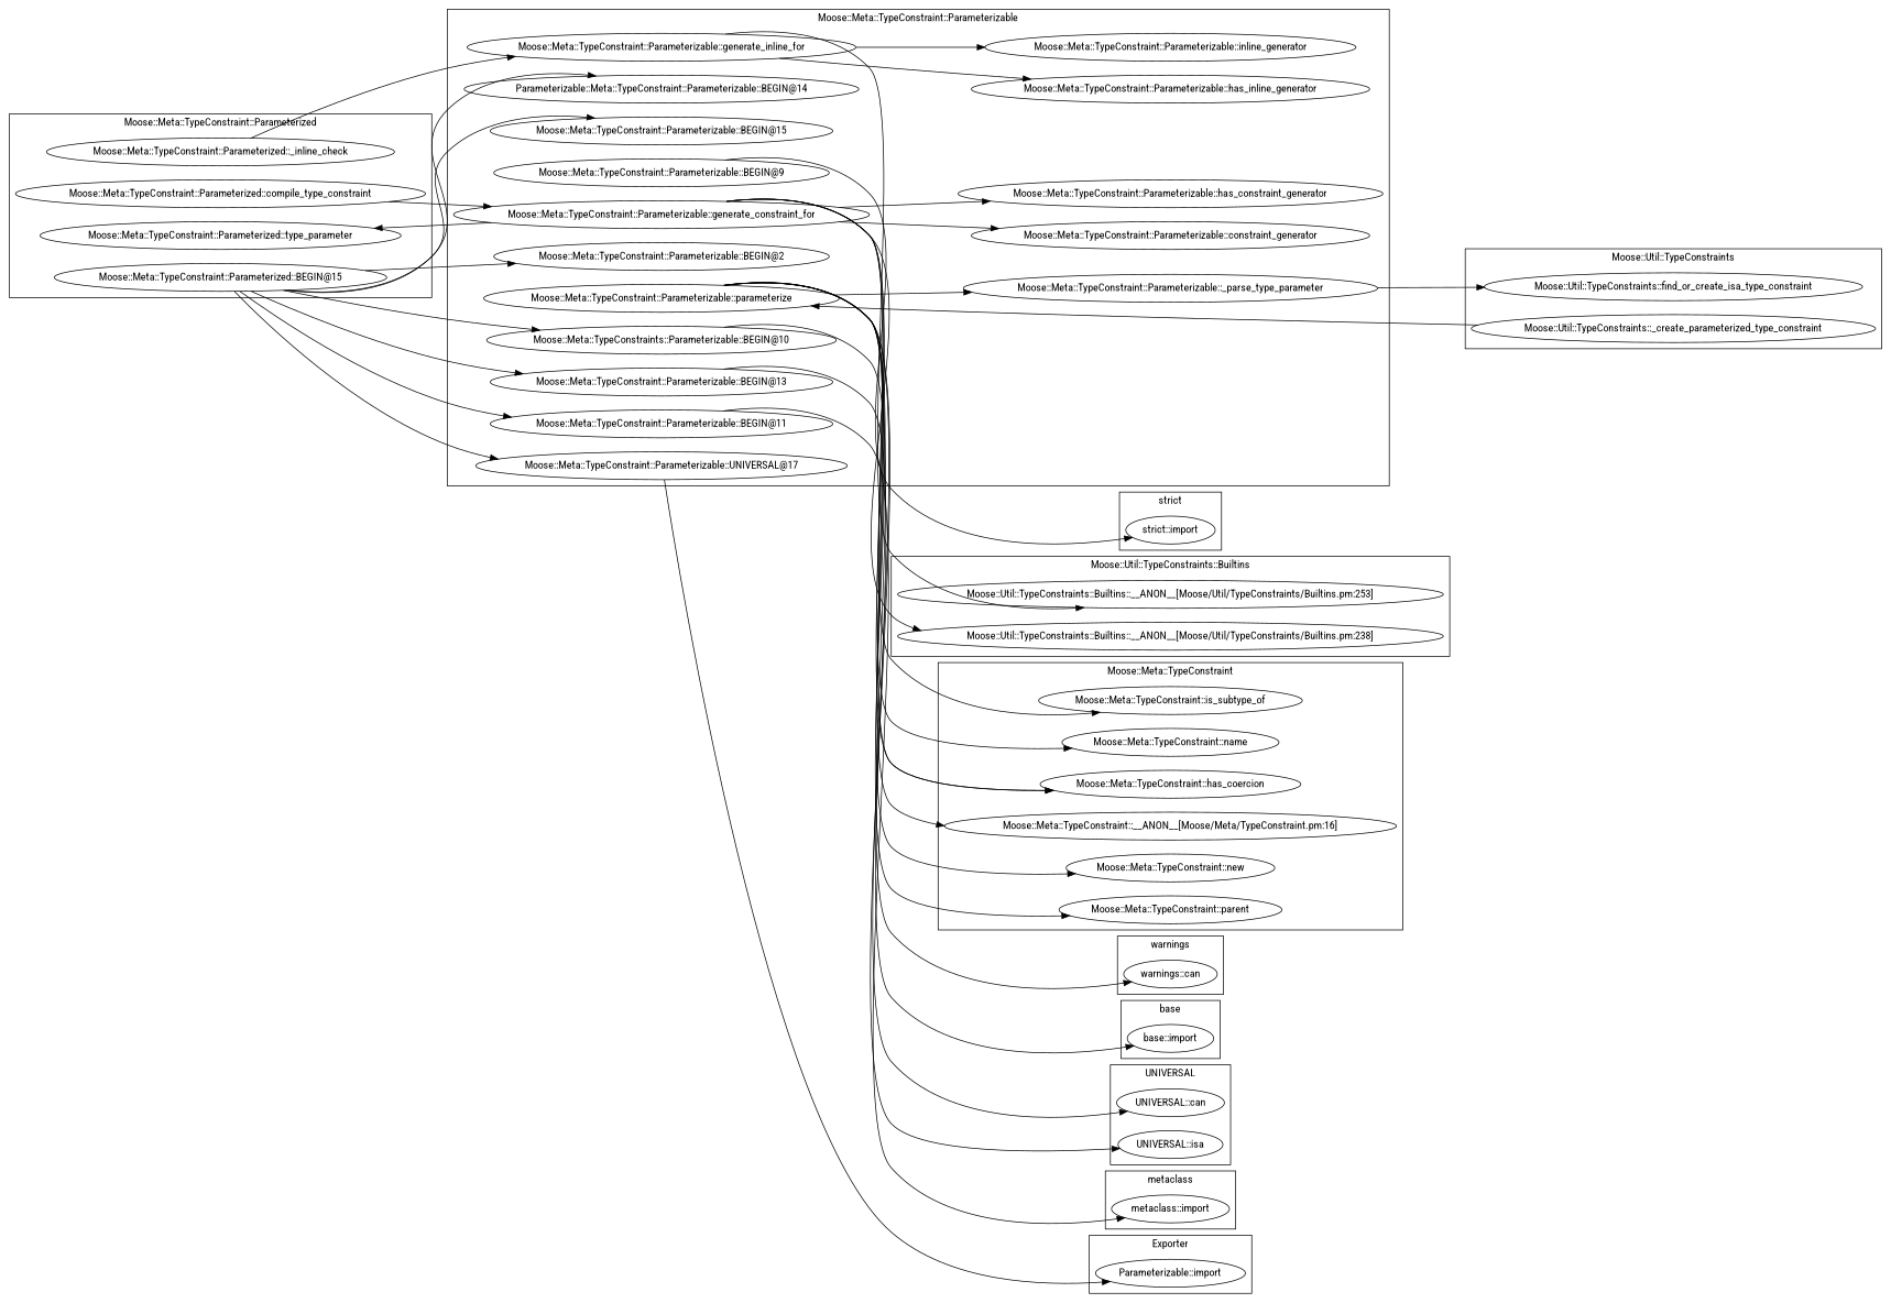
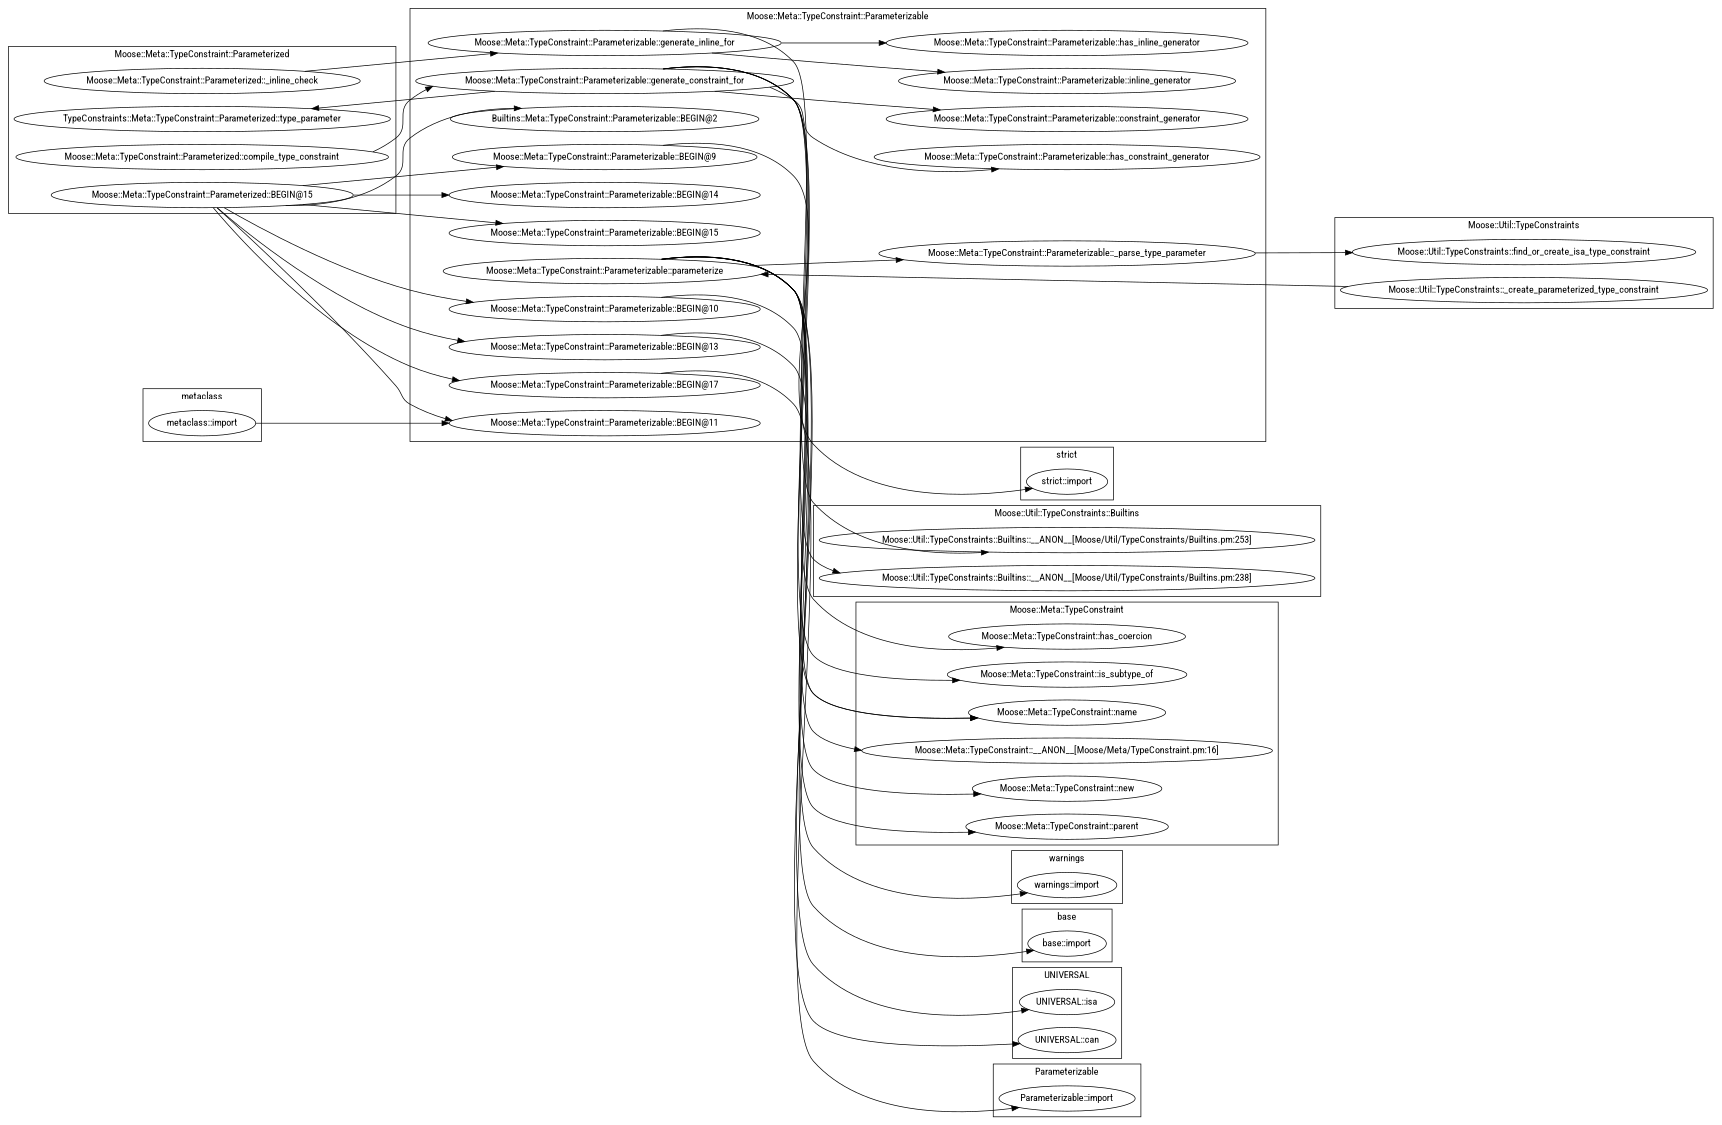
  digraph {
    fontname="Roboto Condensed"
    rankdir=LR
    node [fontname="Roboto Condensed"]
    edge [fontname="Roboto Condensed"]
    "Moose::Util::TypeConstraints::_create_parameterized_type_constraint"
    "Moose::Util::TypeConstraints::find_or_create_isa_type_constraint"
-   "warnings::import" [label="warnings::can"]
+   "warnings::import"
    "Moose::Util::TypeConstraints::Builtins::__ANON__[Moose/Util/TypeConstraints/Builtins.pm:238]"
    "Moose::Util::TypeConstraints::Builtins::__ANON__[Moose/Util/TypeConstraints/Builtins.pm:253]"
    "Moose::Meta::TypeConstraint::Parameterized::compile_type_constraint"
    "Moose::Meta::TypeConstraint::Parameterized::BEGIN@15"
    "Moose::Meta::TypeConstraint::Parameterized::_inline_check"
-   "Moose::Meta::TypeConstraint::Parameterized::type_parameter"
+   "Moose::Meta::TypeConstraint::Parameterized::type_parameter" [label="TypeConstraints::Meta::TypeConstraint::Parameterized::type_parameter"]
    "metaclass::import"
    "UNIVERSAL::isa"
    "UNIVERSAL::can"
    "Moose::Meta::TypeConstraint::Parameterizable::BEGIN@15"
-   "Moose::Meta::TypeConstraint::Parameterizable::BEGIN@2"
+   "Moose::Meta::TypeConstraint::Parameterizable::BEGIN@2" [label="Builtins::Meta::TypeConstraint::Parameterizable::BEGIN@2"]
    "Moose::Meta::TypeConstraint::Parameterizable::BEGIN@9"
    "Moose::Meta::TypeConstraint::Parameterizable::_parse_type_parameter"
    "Moose::Meta::TypeConstraint::Parameterizable::generate_constraint_for"
-   "Moose::Meta::TypeConstraint::Parameterizable::BEGIN@10" [label="Moose::Meta::TypeConstraints::Parameterizable::BEGIN@10"]
+   "Moose::Meta::TypeConstraint::Parameterizable::BEGIN@10"
    "Moose::Meta::TypeConstraint::Parameterizable::has_constraint_generator"
    "Moose::Meta::TypeConstraint::Parameterizable::BEGIN@13"
    "Moose::Meta::TypeConstraint::Parameterizable::has_inline_generator"
    "Moose::Meta::TypeConstraint::Parameterizable::inline_generator"
    "Moose::Meta::TypeConstraint::Parameterizable::constraint_generator"
    "Moose::Meta::TypeConstraint::Parameterizable::parameterize"
    "Moose::Meta::TypeConstraint::Parameterizable::generate_inline_for"
    "Moose::Meta::TypeConstraint::Parameterizable::BEGIN@11"
-   "Moose::Meta::TypeConstraint::Parameterizable::BEGIN@14" [label="Parameterizable::Meta::TypeConstraint::Parameterizable::BEGIN@14"]
-   "Moose::Meta::TypeConstraint::Parameterizable::BEGIN@17" [label="Moose::Meta::TypeConstraint::Parameterizable::UNIVERSAL@17"]
+   "Moose::Meta::TypeConstraint::Parameterizable::BEGIN@14"
+   "Moose::Meta::TypeConstraint::Parameterizable::BEGIN@17"
    "base::import"
    "strict::import"
    n31 [label="Parameterizable::import"]
    "Moose::Meta::TypeConstraint::__ANON__[Moose/Meta/TypeConstraint.pm:16]"
    "Moose::Meta::TypeConstraint::name"
    "Moose::Meta::TypeConstraint::has_coercion"
    "Moose::Meta::TypeConstraint::is_subtype_of"
    "Moose::Meta::TypeConstraint::parent"
    "Moose::Meta::TypeConstraint::new"
    subgraph cluster_1 {
      label="Moose::Util::TypeConstraints"
      "Moose::Util::TypeConstraints::_create_parameterized_type_constraint"
      "Moose::Util::TypeConstraints::find_or_create_isa_type_constraint"
    }
    subgraph cluster_2 {
      label=warnings
      "warnings::import"
    }
    subgraph cluster_3 {
      label="Moose::Util::TypeConstraints::Builtins"
      "Moose::Util::TypeConstraints::Builtins::__ANON__[Moose/Util/TypeConstraints/Builtins.pm:238]"
      "Moose::Util::TypeConstraints::Builtins::__ANON__[Moose/Util/TypeConstraints/Builtins.pm:253]"
    }
    subgraph cluster_4 {
      label="Moose::Meta::TypeConstraint::Parameterized"
      "Moose::Meta::TypeConstraint::Parameterized::compile_type_constraint"
      "Moose::Meta::TypeConstraint::Parameterized::BEGIN@15"
      "Moose::Meta::TypeConstraint::Parameterized::_inline_check"
      "Moose::Meta::TypeConstraint::Parameterized::type_parameter"
    }
    subgraph cluster_5 {
      label=metaclass
      "metaclass::import"
    }
    subgraph cluster_6 {
      label=UNIVERSAL
      "UNIVERSAL::isa"
      "UNIVERSAL::can"
    }
    subgraph cluster_7 {
      label="Moose::Meta::TypeConstraint::Parameterizable"
      "Moose::Meta::TypeConstraint::Parameterizable::BEGIN@15"
      "Moose::Meta::TypeConstraint::Parameterizable::BEGIN@2"
      "Moose::Meta::TypeConstraint::Parameterizable::BEGIN@9"
      "Moose::Meta::TypeConstraint::Parameterizable::_parse_type_parameter"
      "Moose::Meta::TypeConstraint::Parameterizable::generate_constraint_for"
      "Moose::Meta::TypeConstraint::Parameterizable::BEGIN@10"
      "Moose::Meta::TypeConstraint::Parameterizable::has_constraint_generator"
      "Moose::Meta::TypeConstraint::Parameterizable::BEGIN@13"
      "Moose::Meta::TypeConstraint::Parameterizable::has_inline_generator"
      "Moose::Meta::TypeConstraint::Parameterizable::inline_generator"
      "Moose::Meta::TypeConstraint::Parameterizable::constraint_generator"
      "Moose::Meta::TypeConstraint::Parameterizable::parameterize"
      "Moose::Meta::TypeConstraint::Parameterizable::generate_inline_for"
      "Moose::Meta::TypeConstraint::Parameterizable::BEGIN@11"
      "Moose::Meta::TypeConstraint::Parameterizable::BEGIN@14"
      "Moose::Meta::TypeConstraint::Parameterizable::BEGIN@17"
    }
    subgraph cluster_8 {
      label=base
      "base::import"
    }
    subgraph cluster_9 {
      label="strict"
      "strict::import"
    }
    subgraph cluster_10 {
-     label=Exporter
+     label=Parameterizable
      n31
    }
    subgraph cluster_11 {
      label="Moose::Meta::TypeConstraint"
      "Moose::Meta::TypeConstraint::__ANON__[Moose/Meta/TypeConstraint.pm:16]"
      "Moose::Meta::TypeConstraint::name"
      "Moose::Meta::TypeConstraint::has_coercion"
      "Moose::Meta::TypeConstraint::is_subtype_of"
      "Moose::Meta::TypeConstraint::parent"
      "Moose::Meta::TypeConstraint::new"
    }
    "Moose::Util::TypeConstraints::_create_parameterized_type_constraint" -> "Moose::Meta::TypeConstraint::Parameterizable::parameterize"
    "Moose::Meta::TypeConstraint::Parameterized::compile_type_constraint" -> "Moose::Meta::TypeConstraint::Parameterizable::generate_constraint_for"
    "Moose::Meta::TypeConstraint::Parameterized::BEGIN@15" -> "Moose::Meta::TypeConstraint::Parameterizable::BEGIN@15"
    "Moose::Meta::TypeConstraint::Parameterized::BEGIN@15" -> "Moose::Meta::TypeConstraint::Parameterizable::BEGIN@2"
+   "Moose::Meta::TypeConstraint::Parameterized::BEGIN@15" -> "Moose::Meta::TypeConstraint::Parameterizable::BEGIN@9"
    "Moose::Meta::TypeConstraint::Parameterized::BEGIN@15" -> "Moose::Meta::TypeConstraint::Parameterizable::BEGIN@10"
    "Moose::Meta::TypeConstraint::Parameterized::BEGIN@15" -> "Moose::Meta::TypeConstraint::Parameterizable::BEGIN@13"
    "Moose::Meta::TypeConstraint::Parameterized::BEGIN@15" -> "Moose::Meta::TypeConstraint::Parameterizable::BEGIN@11"
    "Moose::Meta::TypeConstraint::Parameterized::BEGIN@15" -> "Moose::Meta::TypeConstraint::Parameterizable::BEGIN@14"
    "Moose::Meta::TypeConstraint::Parameterized::BEGIN@15" -> "Moose::Meta::TypeConstraint::Parameterizable::BEGIN@17"
    "Moose::Meta::TypeConstraint::Parameterized::_inline_check" -> "Moose::Meta::TypeConstraint::Parameterizable::generate_inline_for"
    "Moose::Meta::TypeConstraint::Parameterizable::BEGIN@9" -> "strict::import"
    "Moose::Meta::TypeConstraint::Parameterizable::_parse_type_parameter" -> "Moose::Util::TypeConstraints::find_or_create_isa_type_constraint"
    "Moose::Meta::TypeConstraint::Parameterizable::generate_constraint_for" -> "Moose::Util::TypeConstraints::Builtins::__ANON__[Moose/Util/TypeConstraints/Builtins.pm:238]"
    "Moose::Meta::TypeConstraint::Parameterizable::generate_constraint_for" -> "Moose::Meta::TypeConstraint::Parameterized::type_parameter"
    "Moose::Meta::TypeConstraint::Parameterizable::generate_constraint_for" -> "Moose::Meta::TypeConstraint::Parameterizable::has_constraint_generator"
    "Moose::Meta::TypeConstraint::Parameterizable::generate_constraint_for" -> "Moose::Meta::TypeConstraint::Parameterizable::constraint_generator"
    "Moose::Meta::TypeConstraint::Parameterizable::generate_constraint_for" -> "Moose::Meta::TypeConstraint::name"
    "Moose::Meta::TypeConstraint::Parameterizable::generate_constraint_for" -> "Moose::Meta::TypeConstraint::has_coercion"
    "Moose::Meta::TypeConstraint::Parameterizable::generate_constraint_for" -> "Moose::Meta::TypeConstraint::is_subtype_of"
    "Moose::Meta::TypeConstraint::Parameterizable::BEGIN@10" -> "warnings::import"
    "Moose::Meta::TypeConstraint::Parameterizable::BEGIN@13" -> "base::import"
    "Moose::Meta::TypeConstraint::Parameterizable::parameterize" -> "UNIVERSAL::isa"
    "Moose::Meta::TypeConstraint::Parameterizable::parameterize" -> "UNIVERSAL::can"
    "Moose::Meta::TypeConstraint::Parameterizable::parameterize" -> "Moose::Meta::TypeConstraint::Parameterizable::_parse_type_parameter"
    "Moose::Meta::TypeConstraint::Parameterizable::parameterize" -> "Moose::Meta::TypeConstraint::__ANON__[Moose/Meta/TypeConstraint.pm:16]"
-   "Moose::Meta::TypeConstraint::Parameterizable::parameterize" -> "Moose::Meta::TypeConstraint::has_coercion"
+   "Moose::Meta::TypeConstraint::Parameterizable::parameterize" -> "Moose::Meta::TypeConstraint::name"
    "Moose::Meta::TypeConstraint::Parameterizable::parameterize" -> "Moose::Meta::TypeConstraint::parent"
    "Moose::Meta::TypeConstraint::Parameterizable::parameterize" -> "Moose::Meta::TypeConstraint::new"
    "Moose::Meta::TypeConstraint::Parameterizable::generate_inline_for" -> "Moose::Util::TypeConstraints::Builtins::__ANON__[Moose/Util/TypeConstraints/Builtins.pm:253]"
    "Moose::Meta::TypeConstraint::Parameterizable::generate_inline_for" -> "Moose::Meta::TypeConstraint::Parameterizable::has_inline_generator"
    "Moose::Meta::TypeConstraint::Parameterizable::generate_inline_for" -> "Moose::Meta::TypeConstraint::Parameterizable::inline_generator"
-   "Moose::Meta::TypeConstraint::Parameterizable::BEGIN@11" -> "metaclass::import"
+   "metaclass::import" -> "Moose::Meta::TypeConstraint::Parameterizable::BEGIN@11"
    "Moose::Meta::TypeConstraint::Parameterizable::BEGIN@17" -> n31
  }
